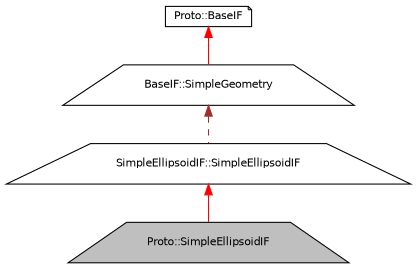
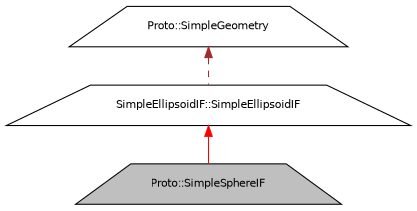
  digraph {
    node [color=black fillcolor=white fontname=Helvetica fontsize=10 shape=trapezium style=filled]
    edge [color=red dir=back fontname=Helvetica fontsize=10 labelfontname=Helvetica labelfontsize=10 style=solid]
-   n1 [fillcolor=grey75 fontcolor=black height=0.2 label="Proto::SimpleEllipsoidIF" width=0.4]
+   n1 [fillcolor=grey75 fontcolor=black height=0.2 label="Proto::SimpleSphereIF" width=0.4]
    n2 [height=0.2 label="SimpleEllipsoidIF::SimpleEllipsoidIF" width=0.4]
-   n3 [height=0.2 label="BaseIF::SimpleGeometry" width=0.4]
-   n4 [height=0.2 label="Proto::BaseIF" shape=note width=0.4]
+   n3 [height=0.2 label="Proto::SimpleGeometry" width=0.4]
    n2 -> n1
    n3 -> n2 [color=brown style=dashed]
-   n4 -> n3
  }
